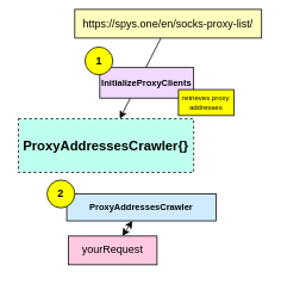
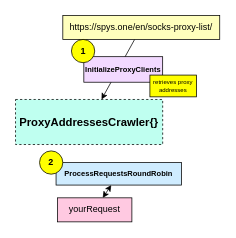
  <mxCell id="0" />
  <mxCell id="1" parent="0" />
  <mxCell id="2" style="rounded=0;orthogonalLoop=1;jettySize=auto;html=1;" edge="1" parent="1" source="3" target="4"><mxGeometry relative="1" as="geometry" /></mxCell>
- <mxCell id="3" value="&lt;span&gt;&lt;span&gt;https://spys.one/en/socks-proxy-list/&lt;/span&gt;&lt;/span&gt;" style="rounded=0;whiteSpace=wrap;html=1;fillColor=#FFFFBD;fontStyle=0" vertex="1" parent="1"><mxGeometry x="83" y="10" width="209" height="32" as="geometry" /></mxCell>
+ <mxCell id="3" value="&lt;span&gt;&lt;span&gt;https://spys.one/en/socks-proxy-list/&lt;/span&gt;&lt;/span&gt;" style="rounded=0;whiteSpace=wrap;html=1;fillColor=#FFFFBD;fontStyle=0" vertex="1" parent="1"><mxGeometry x="83" y="20" width="209" height="32" as="geometry" /></mxCell>
  <mxCell id="4" value="ProxyAddressesCrawler{}" style="rounded=0;whiteSpace=wrap;html=1;fillColor=#BFFFF0;fontSize=15;fontStyle=1;dashed=1;" vertex="1" parent="1"><mxGeometry x="20" y="132" width="196" height="60" as="geometry" /></mxCell>
  <mxCell id="5" value="InitializeProxyClients" style="rounded=0;whiteSpace=wrap;html=1;fillColor=#F2D9FF;fontSize=10;fontStyle=1" vertex="1" parent="1"><mxGeometry x="111" y="75" width="105" height="34" as="geometry" /></mxCell>
  <mxCell id="6" value="retrieves proxy addresses" style="rounded=0;whiteSpace=wrap;html=1;fillColor=#FFFF00;fontSize=8;fontStyle=0" vertex="1" parent="1"><mxGeometry x="199" y="99.5" width="62" height="29" as="geometry" /></mxCell>
  <mxCell id="7" style="edgeStyle=none;rounded=0;orthogonalLoop=1;jettySize=auto;html=1;fontSize=10;startArrow=classic;startFill=1;" edge="1" parent="1" source="8" target="9"><mxGeometry relative="1" as="geometry"><mxPoint x="220.621" y="159" as="targetPoint" /></mxGeometry></mxCell>
  <mxCell id="8" value="&lt;span&gt;&lt;span&gt;yourRequest&lt;/span&gt;&lt;/span&gt;" style="rounded=0;whiteSpace=wrap;html=1;fillColor=#FFC9E1;fontStyle=0" vertex="1" parent="1"><mxGeometry x="76" y="263" width="99" height="32" as="geometry" /></mxCell>
- <mxCell id="9" value="ProxyAddressesCrawler" style="rounded=0;whiteSpace=wrap;html=1;fillColor=#CFECFF;fontSize=10;fontStyle=1" vertex="1" parent="1"><mxGeometry x="74" y="216" width="167" height="30" as="geometry" /></mxCell>
+ <mxCell id="9" value="ProcessRequestsRoundRobin" style="rounded=0;whiteSpace=wrap;html=1;fillColor=#CFECFF;fontSize=10;fontStyle=1" vertex="1" parent="1"><mxGeometry x="74" y="216" width="167" height="30" as="geometry" /></mxCell>
  <mxCell id="10" value="1" style="ellipse;whiteSpace=wrap;html=1;aspect=fixed;fillColor=#FFFF00;fontSize=12;fontStyle=1" vertex="1" parent="1"><mxGeometry x="94.5" y="52" width="31" height="31" as="geometry" /></mxCell>
  <mxCell id="11" value="2" style="ellipse;whiteSpace=wrap;html=1;aspect=fixed;fillColor=#FFFF00;fontSize=12;fontStyle=1" vertex="1" parent="1"><mxGeometry x="52" y="200.5" width="31" height="31" as="geometry" /></mxCell>
